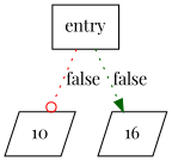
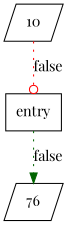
  digraph {
    fontname="Playfair Display"
    node [fontname="Playfair Display" shape=parallelogram]
    edge [fontname="Playfair Display" style=dotted]
    n1 [label=entry shape=box]
    10
-   16
-   n1 -> 10 [arrowhead=odot color=red label=false]
+   16 [label=76]
+   10 -> n1 [arrowhead=odot color=red label=false]
    n1 -> 16 [arrowhead=normal color=darkgreen label=false]
  }
